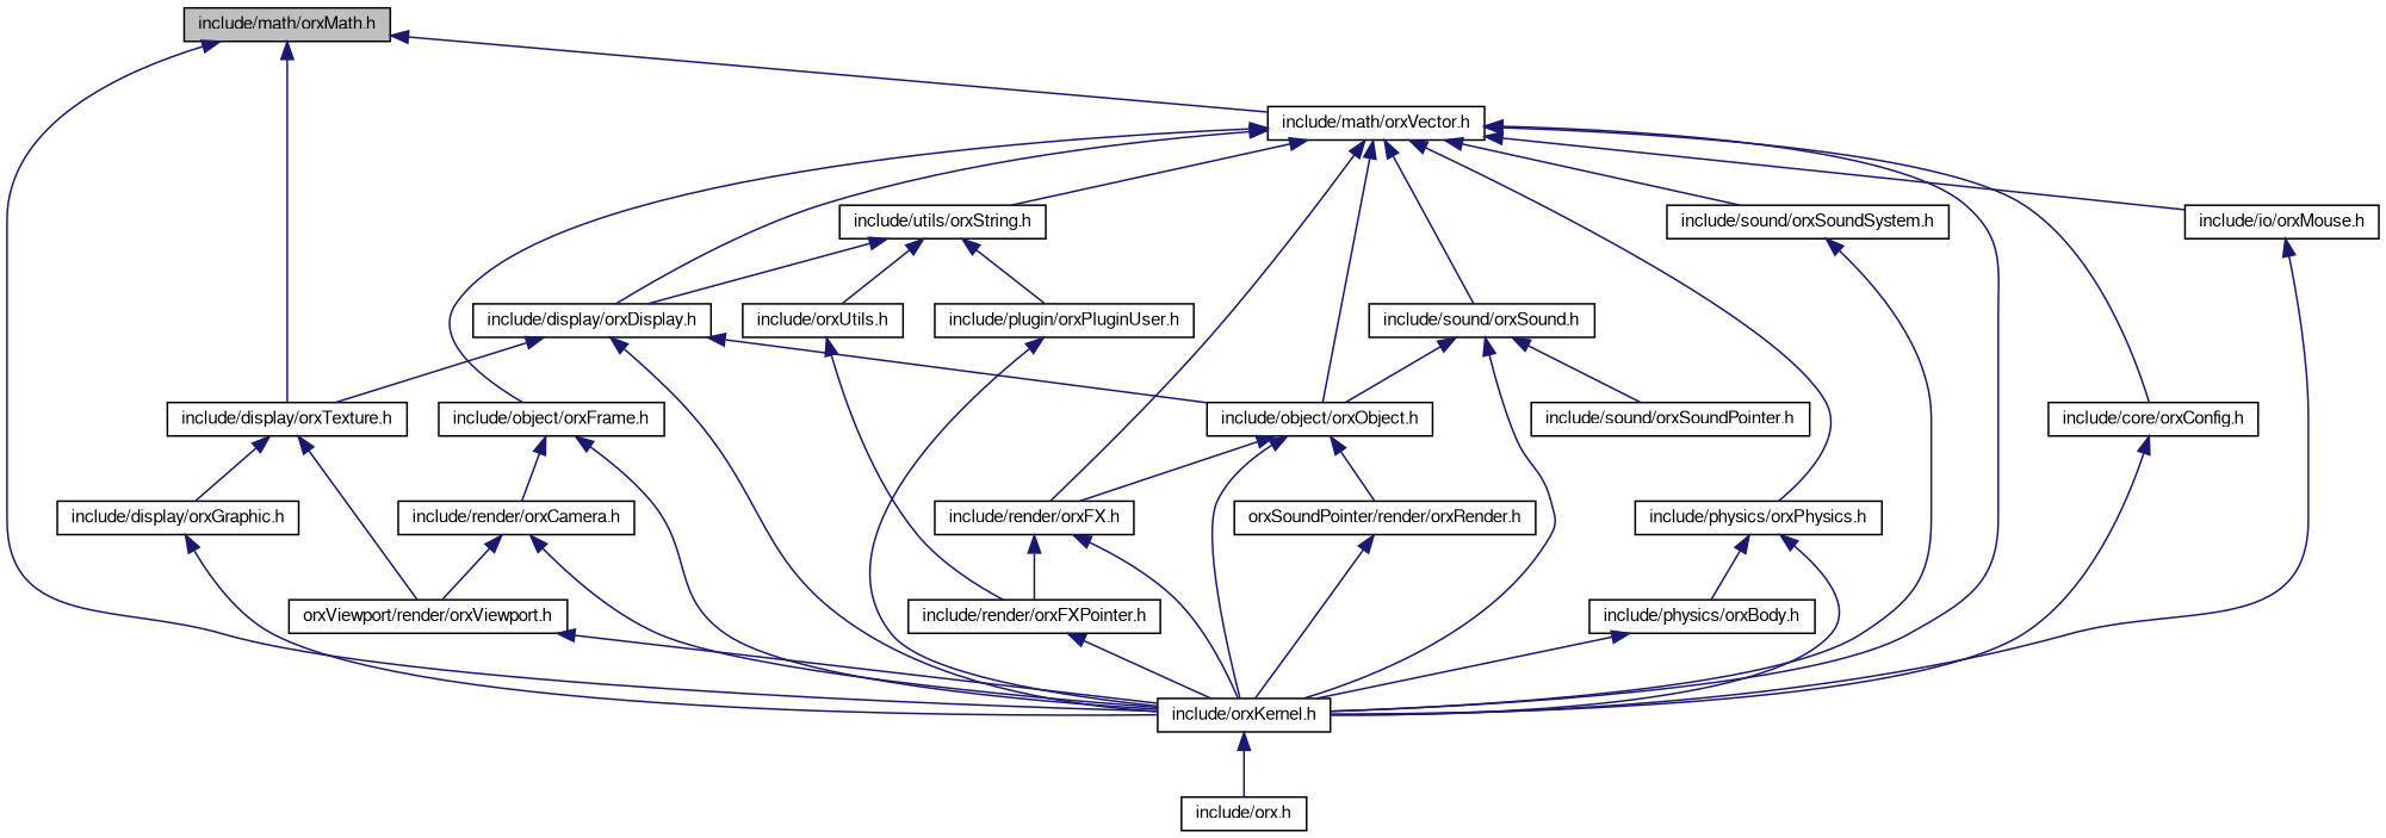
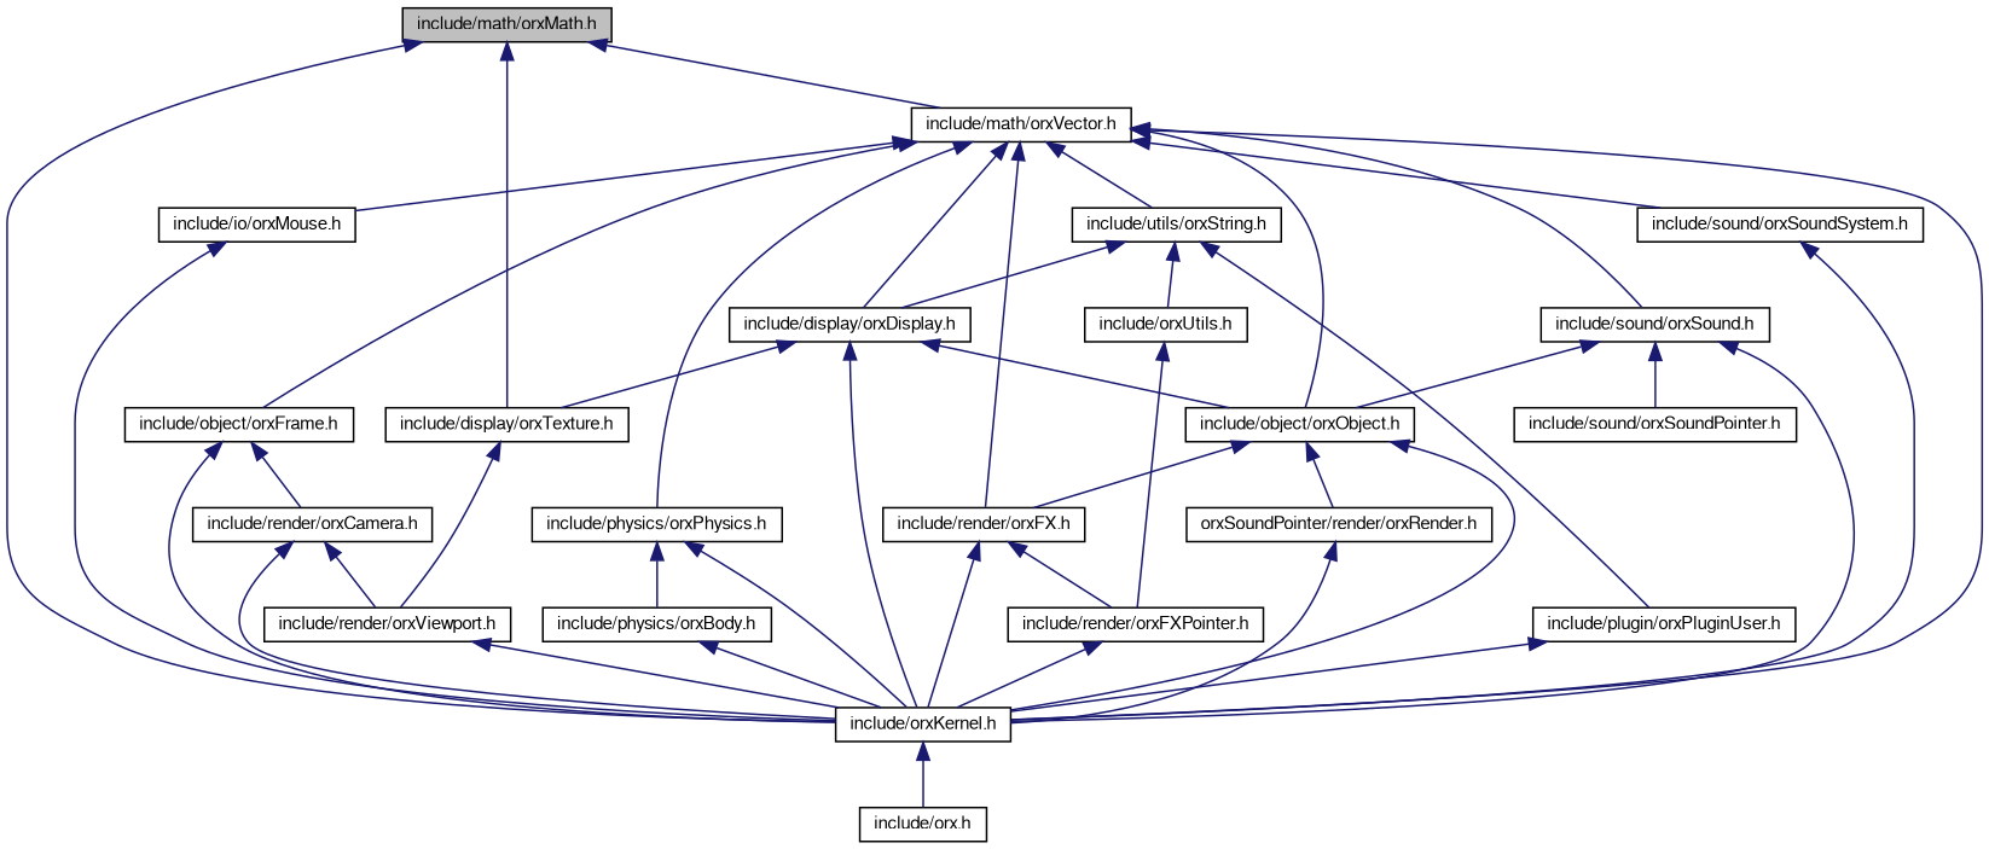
  digraph {
    node [color=black fontname=FreeSans fontsize=10 shape=record]
    edge [color=midnightblue dir=back fontname=FreeSans fontsize=10 labelfontname=FreeSans labelfontsize=10 style=solid]
    n1 [fillcolor=grey75 fontcolor=black height=0.2 label="include/math/orxMath.h" style=filled width=0.4]
    n2 [height=0.2 label="include/display/orxTexture.h" width=0.4]
    n3 [height=0.2 label="include/orxKernel.h" width=0.4]
    n4 [height=0.2 label="include/math/orxVector.h" width=0.4]
-   n5 [height=0.2 label="include/display/orxGraphic.h" width=0.4]
-   n6 [height=0.2 label="orxViewport/render/orxViewport.h" width=0.4]
+   n6 [height=0.2 label="include/render/orxViewport.h" width=0.4]
    n7 [height=0.2 label="include/orx.h" width=0.4]
-   n8 [height=0.2 label="include/core/orxConfig.h" width=0.4]
    n9 [height=0.2 label="include/display/orxDisplay.h" width=0.4]
    n10 [height=0.2 label="include/object/orxObject.h" width=0.4]
    n11 [height=0.2 label="include/render/orxFX.h" width=0.4]
    n12 [height=0.2 label="include/io/orxMouse.h" width=0.4]
    n13 [height=0.2 label="include/object/orxFrame.h" width=0.4]
    n14 [height=0.2 label="include/physics/orxPhysics.h" width=0.4]
    n15 [height=0.2 label="include/sound/orxSound.h" width=0.4]
    n16 [height=0.2 label="include/sound/orxSoundSystem.h" width=0.4]
    n17 [height=0.2 label="include/utils/orxString.h" width=0.4]
    n18 [height=0.2 label="orxSoundPointer/render/orxRender.h" width=0.4]
    n19 [height=0.2 label="include/render/orxFXPointer.h" width=0.4]
    n20 [height=0.2 label="include/render/orxCamera.h" width=0.4]
    n21 [height=0.2 label="include/physics/orxBody.h" width=0.4]
    n22 [height=0.2 label="include/sound/orxSoundPointer.h" width=0.4]
    n23 [height=0.2 label="include/plugin/orxPluginUser.h" width=0.4]
    n24 [height=0.2 label="include/orxUtils.h" width=0.4]
    n1 -> n2
    n1 -> n3
    n1 -> n4
-   n2 -> n5
    n2 -> n6
    n3 -> n7
    n4 -> n3
-   n4 -> n8
    n4 -> n9
    n4 -> n10
    n4 -> n11
    n4 -> n12
    n4 -> n13
    n4 -> n14
    n4 -> n15
    n4 -> n16
    n4 -> n17
-   n5 -> n3
    n6 -> n3
-   n8 -> n3
    n9 -> n2
    n9 -> n3
    n9 -> n10
    n10 -> n3
    n10 -> n11
    n10 -> n18
    n11 -> n3
    n11 -> n19
    n12 -> n3
    n13 -> n3
    n13 -> n20
    n14 -> n3
    n14 -> n21
    n15 -> n3
    n15 -> n10
    n15 -> n22
    n16 -> n3
    n17 -> n9
    n17 -> n23
    n17 -> n24
    n18 -> n3
    n19 -> n3
    n20 -> n3
    n20 -> n6
    n21 -> n3
    n23 -> n3
    n24 -> n19
  }
